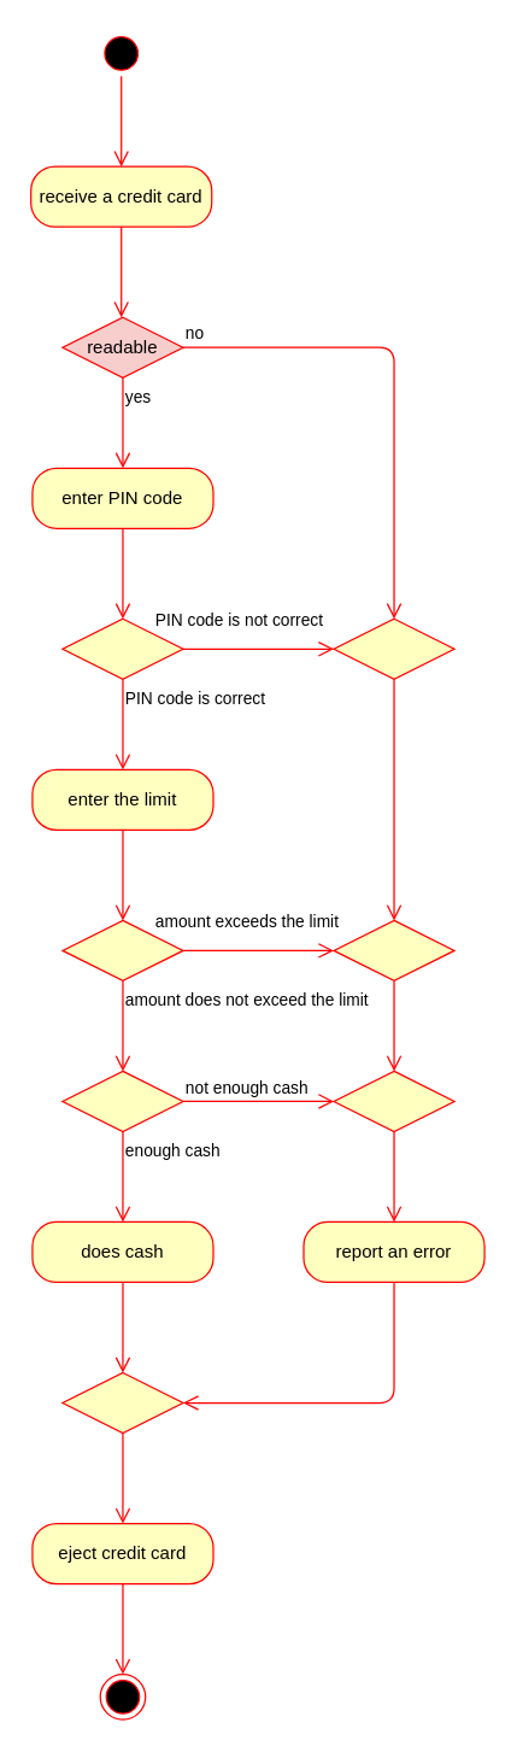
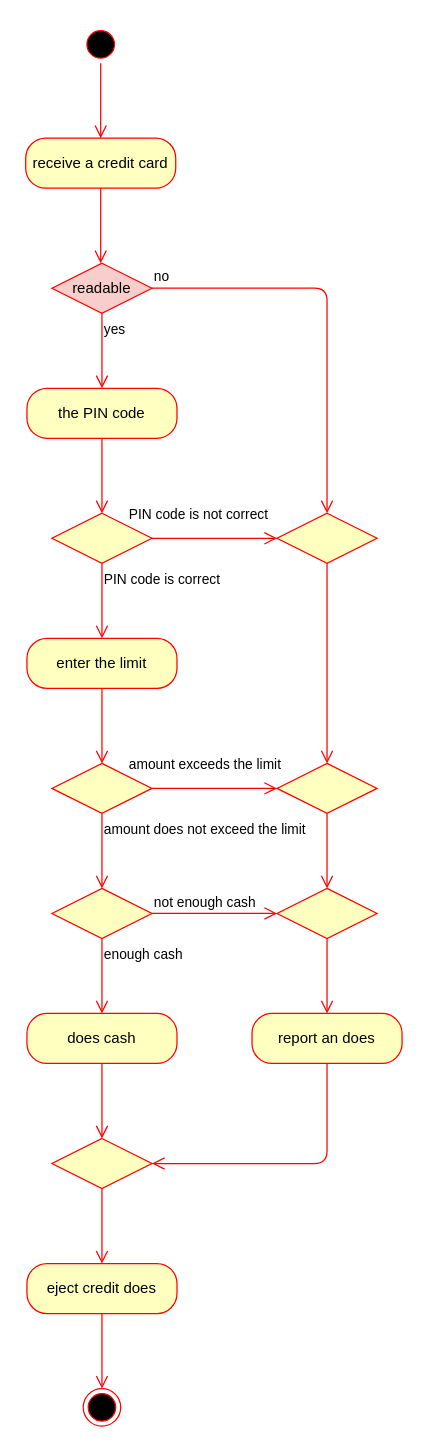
  <mxCell id="0" />
  <mxCell id="1" parent="0" />
  <mxCell id="2" value="" style="ellipse;html=1;shape=startState;fillColor=#000000;strokeColor=#ff0000;" vertex="1" parent="1"><mxGeometry x="65" y="20" width="30" height="30" as="geometry" /></mxCell>
  <mxCell id="3" value="" style="edgeStyle=orthogonalEdgeStyle;html=1;verticalAlign=bottom;endArrow=open;endSize=8;strokeColor=#ff0000;" edge="1" source="2" parent="1"><mxGeometry relative="1" as="geometry"><mxPoint x="80" y="110" as="targetPoint" /></mxGeometry></mxCell>
  <mxCell id="4" value="receive a credit card" style="rounded=1;whiteSpace=wrap;html=1;arcSize=40;fontColor=#000000;fillColor=#ffffc0;strokeColor=#ff0000;" vertex="1" parent="1"><mxGeometry x="20" y="110" width="120" height="40" as="geometry" /></mxCell>
  <mxCell id="5" value="" style="edgeStyle=orthogonalEdgeStyle;html=1;verticalAlign=bottom;endArrow=open;endSize=8;strokeColor=#ff0000;" edge="1" source="4" parent="1"><mxGeometry relative="1" as="geometry"><mxPoint x="80" y="210" as="targetPoint" /></mxGeometry></mxCell>
  <mxCell id="6" value="readable" style="rhombus;whiteSpace=wrap;html=1;fillColor=#f8cecc;strokeColor=#ff0000;" vertex="1" parent="1"><mxGeometry x="41" y="210" width="80" height="40" as="geometry" /></mxCell>
  <mxCell id="7" value="no" style="edgeStyle=orthogonalEdgeStyle;html=1;align=left;verticalAlign=bottom;endArrow=open;endSize=8;strokeColor=#ff0000;entryX=0.5;entryY=0;entryDx=0;entryDy=0;" edge="1" source="6" parent="1" target="14"><mxGeometry x="-1" relative="1" as="geometry"><mxPoint x="221" y="230" as="targetPoint" /></mxGeometry></mxCell>
  <mxCell id="8" value="yes" style="edgeStyle=orthogonalEdgeStyle;html=1;align=left;verticalAlign=top;endArrow=open;endSize=8;strokeColor=#ff0000;" edge="1" source="6" parent="1"><mxGeometry x="-1" relative="1" as="geometry"><mxPoint x="81" y="310" as="targetPoint" /></mxGeometry></mxCell>
- <mxCell id="9" value="enter PIN code" style="rounded=1;whiteSpace=wrap;html=1;arcSize=40;fontColor=#000000;fillColor=#ffffc0;strokeColor=#ff0000;" vertex="1" parent="1"><mxGeometry x="21" y="310" width="120" height="40" as="geometry" /></mxCell>
+ <mxCell id="9" value="the PIN code" style="rounded=1;whiteSpace=wrap;html=1;arcSize=40;fontColor=#000000;fillColor=#ffffc0;strokeColor=#ff0000;" vertex="1" parent="1"><mxGeometry x="21" y="310" width="120" height="40" as="geometry" /></mxCell>
  <mxCell id="10" value="" style="edgeStyle=orthogonalEdgeStyle;html=1;verticalAlign=bottom;endArrow=open;endSize=8;strokeColor=#ff0000;" edge="1" source="9" parent="1"><mxGeometry relative="1" as="geometry"><mxPoint x="81" y="410" as="targetPoint" /></mxGeometry></mxCell>
  <mxCell id="11" value="" style="rhombus;whiteSpace=wrap;html=1;fillColor=#ffffc0;strokeColor=#ff0000;" vertex="1" parent="1"><mxGeometry x="41" y="410" width="80" height="40" as="geometry" /></mxCell>
  <mxCell id="12" value="PIN code is not correct" style="edgeStyle=orthogonalEdgeStyle;html=1;align=left;verticalAlign=bottom;endArrow=open;endSize=8;strokeColor=#ff0000;" edge="1" source="11" parent="1"><mxGeometry x="-1" y="22" relative="1" as="geometry"><mxPoint x="221" y="430" as="targetPoint" /><mxPoint x="-20" y="12" as="offset" /></mxGeometry></mxCell>
  <mxCell id="13" value="PIN code is correct" style="edgeStyle=orthogonalEdgeStyle;html=1;align=left;verticalAlign=top;endArrow=open;endSize=8;strokeColor=#ff0000;" edge="1" source="11" parent="1"><mxGeometry x="-1" relative="1" as="geometry"><mxPoint x="81" y="510" as="targetPoint" /></mxGeometry></mxCell>
  <mxCell id="14" value="" style="rhombus;whiteSpace=wrap;html=1;fillColor=#ffffc0;strokeColor=#ff0000;" vertex="1" parent="1"><mxGeometry x="221" y="410" width="80" height="40" as="geometry" /></mxCell>
  <mxCell id="15" value="" style="edgeStyle=orthogonalEdgeStyle;html=1;align=left;verticalAlign=top;endArrow=open;endSize=8;strokeColor=#ff0000;entryX=0.5;entryY=0;entryDx=0;entryDy=0;" edge="1" source="14" parent="1" target="21"><mxGeometry x="-1" relative="1" as="geometry"><mxPoint x="261" y="520" as="targetPoint" /></mxGeometry></mxCell>
  <mxCell id="16" value="enter the limit" style="rounded=1;whiteSpace=wrap;html=1;arcSize=40;fontColor=#000000;fillColor=#ffffc0;strokeColor=#ff0000;" vertex="1" parent="1"><mxGeometry x="21" y="510" width="120" height="40" as="geometry" /></mxCell>
  <mxCell id="17" value="" style="edgeStyle=orthogonalEdgeStyle;html=1;verticalAlign=bottom;endArrow=open;endSize=8;strokeColor=#ff0000;" edge="1" source="16" parent="1"><mxGeometry relative="1" as="geometry"><mxPoint x="81" y="610" as="targetPoint" /></mxGeometry></mxCell>
  <mxCell id="18" value="" style="rhombus;whiteSpace=wrap;html=1;fillColor=#ffffc0;strokeColor=#ff0000;" vertex="1" parent="1"><mxGeometry x="41" y="610" width="80" height="40" as="geometry" /></mxCell>
  <mxCell id="19" value="amount exceeds the limit" style="edgeStyle=orthogonalEdgeStyle;html=1;align=left;verticalAlign=bottom;endArrow=open;endSize=8;strokeColor=#ff0000;" edge="1" source="18" parent="1"><mxGeometry x="-1" y="22" relative="1" as="geometry"><mxPoint x="221" y="630" as="targetPoint" /><mxPoint x="-20" y="12" as="offset" /></mxGeometry></mxCell>
  <mxCell id="20" value="amount does not exceed the limit" style="edgeStyle=orthogonalEdgeStyle;html=1;align=left;verticalAlign=top;endArrow=open;endSize=8;strokeColor=#ff0000;" edge="1" source="18" parent="1"><mxGeometry x="-1" relative="1" as="geometry"><mxPoint x="81" y="710" as="targetPoint" /></mxGeometry></mxCell>
  <mxCell id="21" value="" style="rhombus;whiteSpace=wrap;html=1;fillColor=#ffffc0;strokeColor=#ff0000;" vertex="1" parent="1"><mxGeometry x="221" y="610" width="80" height="40" as="geometry" /></mxCell>
  <mxCell id="22" value="" style="edgeStyle=orthogonalEdgeStyle;html=1;align=left;verticalAlign=top;endArrow=open;endSize=8;strokeColor=#ff0000;" edge="1" source="21" parent="1"><mxGeometry x="-1" relative="1" as="geometry"><mxPoint x="261" y="710" as="targetPoint" /></mxGeometry></mxCell>
  <mxCell id="23" value="" style="rhombus;whiteSpace=wrap;html=1;fillColor=#ffffc0;strokeColor=#ff0000;" vertex="1" parent="1"><mxGeometry x="41" y="710" width="80" height="40" as="geometry" /></mxCell>
  <mxCell id="24" value="not enough cash" style="edgeStyle=orthogonalEdgeStyle;html=1;align=left;verticalAlign=bottom;endArrow=open;endSize=8;strokeColor=#ff0000;" edge="1" source="23" parent="1"><mxGeometry x="-1" relative="1" as="geometry"><mxPoint x="221" y="730" as="targetPoint" /></mxGeometry></mxCell>
  <mxCell id="25" value="enough cash" style="edgeStyle=orthogonalEdgeStyle;html=1;align=left;verticalAlign=top;endArrow=open;endSize=8;strokeColor=#ff0000;" edge="1" source="23" parent="1"><mxGeometry x="-1" relative="1" as="geometry"><mxPoint x="81" y="810" as="targetPoint" /></mxGeometry></mxCell>
- <mxCell id="26" value="report an error" style="rounded=1;whiteSpace=wrap;html=1;arcSize=40;fontColor=#000000;fillColor=#ffffc0;strokeColor=#ff0000;" vertex="1" parent="1"><mxGeometry x="201" y="810" width="120" height="40" as="geometry" /></mxCell>
+ <mxCell id="26" value="report an does" style="rounded=1;whiteSpace=wrap;html=1;arcSize=40;fontColor=#000000;fillColor=#ffffc0;strokeColor=#ff0000;" vertex="1" parent="1"><mxGeometry x="201" y="810" width="120" height="40" as="geometry" /></mxCell>
  <mxCell id="27" value="" style="edgeStyle=orthogonalEdgeStyle;html=1;verticalAlign=bottom;endArrow=open;endSize=8;strokeColor=#ff0000;entryX=1;entryY=0.5;entryDx=0;entryDy=0;" edge="1" source="26" parent="1" target="35"><mxGeometry relative="1" as="geometry"><mxPoint x="261" y="910" as="targetPoint" /><Array as="points"><mxPoint x="261" y="930" /></Array></mxGeometry></mxCell>
  <mxCell id="28" value="" style="rhombus;whiteSpace=wrap;html=1;fillColor=#ffffc0;strokeColor=#ff0000;" vertex="1" parent="1"><mxGeometry x="221" y="710" width="80" height="40" as="geometry" /></mxCell>
  <mxCell id="29" value="" style="edgeStyle=orthogonalEdgeStyle;html=1;align=left;verticalAlign=top;endArrow=open;endSize=8;strokeColor=#ff0000;" edge="1" source="28" parent="1"><mxGeometry x="-0.667" y="20" relative="1" as="geometry"><mxPoint x="261" y="810" as="targetPoint" /><mxPoint as="offset" /></mxGeometry></mxCell>
  <mxCell id="30" value="does cash" style="rounded=1;whiteSpace=wrap;html=1;arcSize=40;fontColor=#000000;fillColor=#ffffc0;strokeColor=#ff0000;" vertex="1" parent="1"><mxGeometry x="21" y="810" width="120" height="40" as="geometry" /></mxCell>
  <mxCell id="31" value="" style="edgeStyle=orthogonalEdgeStyle;html=1;verticalAlign=bottom;endArrow=open;endSize=8;strokeColor=#ff0000;" edge="1" source="30" parent="1"><mxGeometry relative="1" as="geometry"><mxPoint x="81" y="910" as="targetPoint" /></mxGeometry></mxCell>
- <mxCell id="32" value="eject credit card" style="rounded=1;whiteSpace=wrap;html=1;arcSize=40;fontColor=#000000;fillColor=#ffffc0;strokeColor=#ff0000;" vertex="1" parent="1"><mxGeometry x="21" y="1010" width="120" height="40" as="geometry" /></mxCell>
+ <mxCell id="32" value="eject credit does" style="rounded=1;whiteSpace=wrap;html=1;arcSize=40;fontColor=#000000;fillColor=#ffffc0;strokeColor=#ff0000;" vertex="1" parent="1"><mxGeometry x="21" y="1010" width="120" height="40" as="geometry" /></mxCell>
  <mxCell id="33" value="" style="edgeStyle=orthogonalEdgeStyle;html=1;verticalAlign=bottom;endArrow=open;endSize=8;strokeColor=#ff0000;" edge="1" source="32" parent="1"><mxGeometry relative="1" as="geometry"><mxPoint x="81" y="1110" as="targetPoint" /></mxGeometry></mxCell>
  <mxCell id="34" value="" style="ellipse;html=1;shape=endState;fillColor=#000000;strokeColor=#ff0000;" vertex="1" parent="1"><mxGeometry x="66" y="1110" width="30" height="30" as="geometry" /></mxCell>
  <mxCell id="35" value="" style="rhombus;whiteSpace=wrap;html=1;fillColor=#ffffc0;strokeColor=#ff0000;" vertex="1" parent="1"><mxGeometry x="41" y="910" width="80" height="40" as="geometry" /></mxCell>
  <mxCell id="36" value="" style="edgeStyle=orthogonalEdgeStyle;html=1;align=left;verticalAlign=top;endArrow=open;endSize=8;strokeColor=#ff0000;" edge="1" source="35" parent="1"><mxGeometry x="-1" relative="1" as="geometry"><mxPoint x="81" y="1010" as="targetPoint" /></mxGeometry></mxCell>
